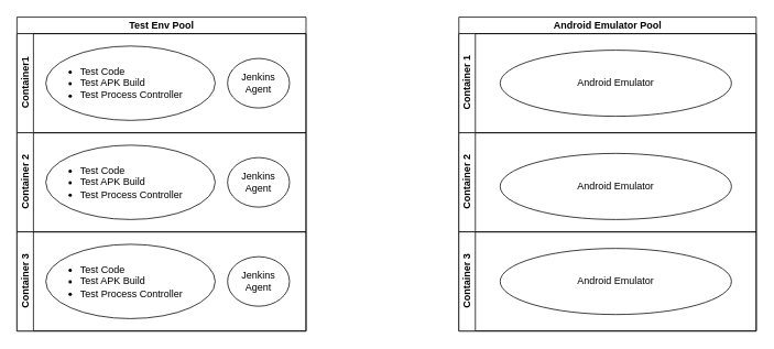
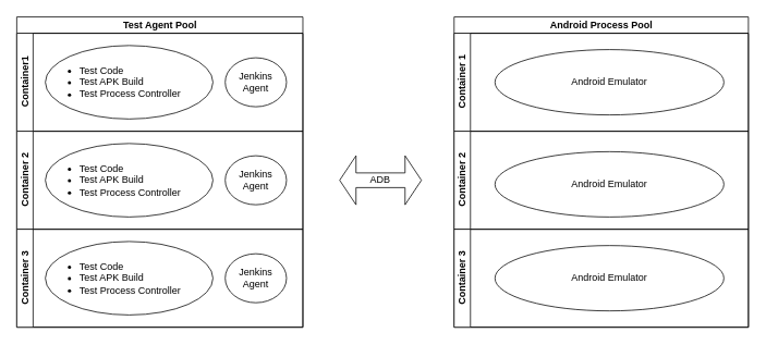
  <mxCell id="0" />
  <mxCell id="1" parent="0" />
- <mxCell id="2" value="Test Env Pool" style="swimlane;html=1;childLayout=stackLayout;resizeParent=1;resizeParentMax=0;horizontal=1;startSize=20;horizontalStack=0;" vertex="1" parent="1"><mxGeometry x="20" y="20" width="350" height="380" as="geometry"><mxRectangle x="75" y="310" width="60" height="20" as="alternateBounds" /></mxGeometry></mxCell>
+ <mxCell id="2" value="Test Agent Pool" style="swimlane;html=1;childLayout=stackLayout;resizeParent=1;resizeParentMax=0;horizontal=1;startSize=20;horizontalStack=0;" vertex="1" parent="1"><mxGeometry x="20" y="20" width="350" height="380" as="geometry"><mxRectangle x="75" y="310" width="60" height="20" as="alternateBounds" /></mxGeometry></mxCell>
  <mxCell id="3" value="Container1" style="swimlane;html=1;startSize=20;horizontal=0;" vertex="1" parent="2"><mxGeometry y="20" width="350" height="120" as="geometry" /></mxCell>
  <mxCell id="4" value="Jenkins Agent" style="ellipse;whiteSpace=wrap;html=1;" vertex="1" parent="3"><mxGeometry x="255" y="30" width="75" height="60" as="geometry" /></mxCell>
  <mxCell id="5" value="&lt;ul&gt;&lt;li&gt;&lt;span style=&quot;font-size: 12px&quot;&gt;Test Code&lt;/span&gt;&lt;br&gt;&lt;/li&gt;&lt;li&gt;&lt;span style=&quot;font-size: 12px&quot;&gt;Test APK Build&lt;/span&gt;&lt;br&gt;&lt;/li&gt;&lt;li&gt;&lt;span style=&quot;font-size: 12px&quot;&gt;Test Process Controller&lt;/span&gt;&lt;br&gt;&lt;/li&gt;&lt;/ul&gt;" style="ellipse;whiteSpace=wrap;html=1;align=left;" vertex="1" parent="3"><mxGeometry x="35" y="15" width="205" height="90" as="geometry" /></mxCell>
  <mxCell id="6" value="Container 2" style="swimlane;html=1;startSize=20;horizontal=0;" vertex="1" parent="2"><mxGeometry y="140" width="350" height="120" as="geometry" /></mxCell>
  <mxCell id="7" value="Jenkins Agent" style="ellipse;whiteSpace=wrap;html=1;" vertex="1" parent="6"><mxGeometry x="255" y="30" width="75" height="60" as="geometry" /></mxCell>
  <mxCell id="8" value="&lt;ul&gt;&lt;li&gt;&lt;span style=&quot;font-size: 12px&quot;&gt;Test Code&lt;/span&gt;&lt;br&gt;&lt;/li&gt;&lt;li&gt;&lt;span style=&quot;font-size: 12px&quot;&gt;Test APK Build&lt;/span&gt;&lt;br&gt;&lt;/li&gt;&lt;li&gt;&lt;span style=&quot;font-size: 12px&quot;&gt;Test Process Controller&lt;/span&gt;&lt;br&gt;&lt;/li&gt;&lt;/ul&gt;" style="ellipse;whiteSpace=wrap;html=1;align=left;" vertex="1" parent="6"><mxGeometry x="35" y="15" width="205" height="90" as="geometry" /></mxCell>
  <mxCell id="9" value="Container 3" style="swimlane;html=1;startSize=20;horizontal=0;" vertex="1" parent="2"><mxGeometry y="260" width="350" height="120" as="geometry" /></mxCell>
  <mxCell id="10" value="Jenkins Agent" style="ellipse;whiteSpace=wrap;html=1;" vertex="1" parent="9"><mxGeometry x="255" y="30" width="75" height="60" as="geometry" /></mxCell>
  <mxCell id="11" value="&lt;ul&gt;&lt;li&gt;&lt;span style=&quot;font-size: 12px&quot;&gt;Test Code&lt;/span&gt;&lt;br&gt;&lt;/li&gt;&lt;li&gt;&lt;span style=&quot;font-size: 12px&quot;&gt;Test APK Build&lt;/span&gt;&lt;br&gt;&lt;/li&gt;&lt;li&gt;&lt;span style=&quot;font-size: 12px&quot;&gt;Test Process Controller&lt;/span&gt;&lt;br&gt;&lt;/li&gt;&lt;/ul&gt;" style="ellipse;whiteSpace=wrap;html=1;align=left;" vertex="1" parent="9"><mxGeometry x="35" y="15" width="205" height="90" as="geometry" /></mxCell>
- <mxCell id="12" value="Android Emulator Pool" style="swimlane;html=1;childLayout=stackLayout;resizeParent=1;resizeParentMax=0;horizontal=1;startSize=20;horizontalStack=0;" vertex="1" parent="1"><mxGeometry x="555" y="20" width="360" height="380" as="geometry" /></mxCell>
+ <mxCell id="12" value="Android Process Pool" style="swimlane;html=1;childLayout=stackLayout;resizeParent=1;resizeParentMax=0;horizontal=1;startSize=20;horizontalStack=0;" vertex="1" parent="1"><mxGeometry x="555" y="20" width="360" height="380" as="geometry" /></mxCell>
  <mxCell id="13" value="Container 1" style="swimlane;html=1;startSize=20;horizontal=0;" vertex="1" parent="12"><mxGeometry y="20" width="360" height="120" as="geometry" /></mxCell>
  <mxCell id="14" value="Container 2&lt;br&gt;" style="swimlane;html=1;startSize=20;horizontal=0;" vertex="1" parent="12"><mxGeometry y="140" width="360" height="120" as="geometry" /></mxCell>
  <mxCell id="15" value="Android Emulator" style="ellipse;whiteSpace=wrap;html=1;" vertex="1" parent="14"><mxGeometry x="50" y="25" width="280" height="80" as="geometry" /></mxCell>
  <mxCell id="16" value="Container 3" style="swimlane;html=1;startSize=20;horizontal=0;" vertex="1" parent="12"><mxGeometry y="260" width="360" height="120" as="geometry" /></mxCell>
  <mxCell id="17" value="Android Emulator" style="ellipse;whiteSpace=wrap;html=1;" vertex="1" parent="16"><mxGeometry x="50" y="20" width="280" height="80" as="geometry" /></mxCell>
  <mxCell id="18" value="Android Emulator" style="ellipse;whiteSpace=wrap;html=1;" vertex="1" parent="1"><mxGeometry x="605" y="60" width="280" height="80" as="geometry" /></mxCell>
+ <mxCell id="19" value="ADB" style="shape=doubleArrow;whiteSpace=wrap;html=1;" vertex="1" parent="1"><mxGeometry x="415" y="190" width="100" height="60" as="geometry" /></mxCell>
